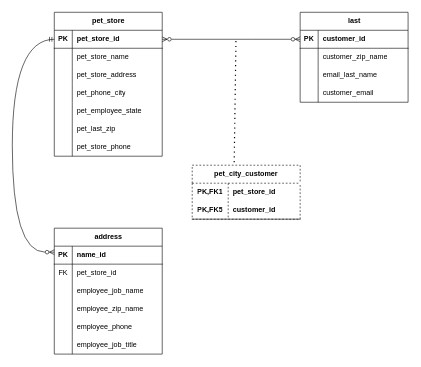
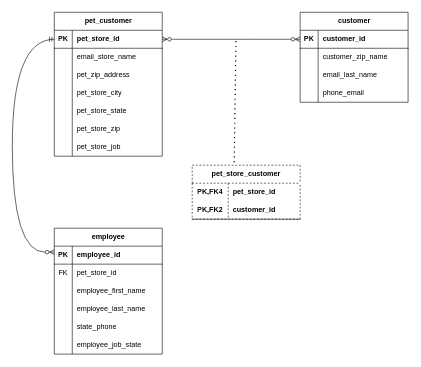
  <mxCell id="0" />
  <mxCell id="1" parent="0" />
- <mxCell id="2" value="pet_store" style="shape=table;startSize=30;container=1;collapsible=1;childLayout=tableLayout;fixedRows=1;rowLines=0;fontStyle=1;align=center;resizeLast=1;html=1;" parent="1" vertex="1"><mxGeometry x="90" y="20" width="180" height="240" as="geometry" /></mxCell>
+ <mxCell id="2" value="pet_customer" style="shape=table;startSize=30;container=1;collapsible=1;childLayout=tableLayout;fixedRows=1;rowLines=0;fontStyle=1;align=center;resizeLast=1;html=1;" parent="1" vertex="1"><mxGeometry x="90" y="20" width="180" height="240" as="geometry" /></mxCell>
  <mxCell id="3" value="" style="shape=tableRow;horizontal=0;startSize=0;swimlaneHead=0;swimlaneBody=0;fillColor=none;collapsible=0;dropTarget=0;points=[[0,0.5],[1,0.5]];portConstraint=eastwest;top=0;left=0;right=0;bottom=1;" parent="2" vertex="1"><mxGeometry y="30" width="180" height="30" as="geometry" /></mxCell>
  <mxCell id="4" value="PK" style="shape=partialRectangle;connectable=0;fillColor=none;top=0;left=0;bottom=0;right=0;fontStyle=1;overflow=hidden;whiteSpace=wrap;html=1;" parent="3" vertex="1"><mxGeometry width="30" height="30" as="geometry"><mxRectangle width="30" height="30" as="alternateBounds" /></mxGeometry></mxCell>
  <mxCell id="5" value="pet_store_id" style="shape=partialRectangle;connectable=0;fillColor=none;top=0;left=0;bottom=0;right=0;align=left;spacingLeft=6;fontStyle=1;overflow=hidden;whiteSpace=wrap;html=1;" parent="3" vertex="1"><mxGeometry x="30" width="150" height="30" as="geometry"><mxRectangle width="150" height="30" as="alternateBounds" /></mxGeometry></mxCell>
  <mxCell id="6" value="" style="shape=tableRow;horizontal=0;startSize=0;swimlaneHead=0;swimlaneBody=0;fillColor=none;collapsible=0;dropTarget=0;points=[[0,0.5],[1,0.5]];portConstraint=eastwest;top=0;left=0;right=0;bottom=0;" parent="2" vertex="1"><mxGeometry y="60" width="180" height="30" as="geometry" /></mxCell>
  <mxCell id="7" value="" style="shape=partialRectangle;connectable=0;fillColor=none;top=0;left=0;bottom=0;right=0;editable=1;overflow=hidden;whiteSpace=wrap;html=1;" parent="6" vertex="1"><mxGeometry width="30" height="30" as="geometry"><mxRectangle width="30" height="30" as="alternateBounds" /></mxGeometry></mxCell>
- <mxCell id="8" value="pet_store_name" style="shape=partialRectangle;connectable=0;fillColor=none;top=0;left=0;bottom=0;right=0;align=left;spacingLeft=6;overflow=hidden;whiteSpace=wrap;html=1;" parent="6" vertex="1"><mxGeometry x="30" width="150" height="30" as="geometry"><mxRectangle width="150" height="30" as="alternateBounds" /></mxGeometry></mxCell>
+ <mxCell id="8" value="email_store_name" style="shape=partialRectangle;connectable=0;fillColor=none;top=0;left=0;bottom=0;right=0;align=left;spacingLeft=6;overflow=hidden;whiteSpace=wrap;html=1;" parent="6" vertex="1"><mxGeometry x="30" width="150" height="30" as="geometry"><mxRectangle width="150" height="30" as="alternateBounds" /></mxGeometry></mxCell>
  <mxCell id="9" value="" style="shape=tableRow;horizontal=0;startSize=0;swimlaneHead=0;swimlaneBody=0;fillColor=none;collapsible=0;dropTarget=0;points=[[0,0.5],[1,0.5]];portConstraint=eastwest;top=0;left=0;right=0;bottom=0;" parent="2" vertex="1"><mxGeometry y="90" width="180" height="30" as="geometry" /></mxCell>
  <mxCell id="10" value="" style="shape=partialRectangle;connectable=0;fillColor=none;top=0;left=0;bottom=0;right=0;editable=1;overflow=hidden;whiteSpace=wrap;html=1;" parent="9" vertex="1"><mxGeometry width="30" height="30" as="geometry"><mxRectangle width="30" height="30" as="alternateBounds" /></mxGeometry></mxCell>
- <mxCell id="11" value="pet_store_address" style="shape=partialRectangle;connectable=0;fillColor=none;top=0;left=0;bottom=0;right=0;align=left;spacingLeft=6;overflow=hidden;whiteSpace=wrap;html=1;" parent="9" vertex="1"><mxGeometry x="30" width="150" height="30" as="geometry"><mxRectangle width="150" height="30" as="alternateBounds" /></mxGeometry></mxCell>
+ <mxCell id="11" value="pet_zip_address" style="shape=partialRectangle;connectable=0;fillColor=none;top=0;left=0;bottom=0;right=0;align=left;spacingLeft=6;overflow=hidden;whiteSpace=wrap;html=1;" parent="9" vertex="1"><mxGeometry x="30" width="150" height="30" as="geometry"><mxRectangle width="150" height="30" as="alternateBounds" /></mxGeometry></mxCell>
  <mxCell id="12" value="" style="shape=tableRow;horizontal=0;startSize=0;swimlaneHead=0;swimlaneBody=0;fillColor=none;collapsible=0;dropTarget=0;points=[[0,0.5],[1,0.5]];portConstraint=eastwest;top=0;left=0;right=0;bottom=0;" parent="2" vertex="1"><mxGeometry y="120" width="180" height="30" as="geometry" /></mxCell>
  <mxCell id="13" value="" style="shape=partialRectangle;connectable=0;fillColor=none;top=0;left=0;bottom=0;right=0;editable=1;overflow=hidden;whiteSpace=wrap;html=1;" parent="12" vertex="1"><mxGeometry width="30" height="30" as="geometry"><mxRectangle width="30" height="30" as="alternateBounds" /></mxGeometry></mxCell>
- <mxCell id="14" value="pet_phone_city" style="shape=partialRectangle;connectable=0;fillColor=none;top=0;left=0;bottom=0;right=0;align=left;spacingLeft=6;overflow=hidden;whiteSpace=wrap;html=1;" parent="12" vertex="1"><mxGeometry x="30" width="150" height="30" as="geometry"><mxRectangle width="150" height="30" as="alternateBounds" /></mxGeometry></mxCell>
+ <mxCell id="14" value="pet_store_city" style="shape=partialRectangle;connectable=0;fillColor=none;top=0;left=0;bottom=0;right=0;align=left;spacingLeft=6;overflow=hidden;whiteSpace=wrap;html=1;" parent="12" vertex="1"><mxGeometry x="30" width="150" height="30" as="geometry"><mxRectangle width="150" height="30" as="alternateBounds" /></mxGeometry></mxCell>
  <mxCell id="15" style="shape=tableRow;horizontal=0;startSize=0;swimlaneHead=0;swimlaneBody=0;fillColor=none;collapsible=0;dropTarget=0;points=[[0,0.5],[1,0.5]];portConstraint=eastwest;top=0;left=0;right=0;bottom=0;" parent="2" vertex="1"><mxGeometry y="150" width="180" height="30" as="geometry" /></mxCell>
  <mxCell id="16" style="shape=partialRectangle;connectable=0;fillColor=none;top=0;left=0;bottom=0;right=0;editable=1;overflow=hidden;whiteSpace=wrap;html=1;" parent="15" vertex="1"><mxGeometry width="30" height="30" as="geometry"><mxRectangle width="30" height="30" as="alternateBounds" /></mxGeometry></mxCell>
- <mxCell id="17" value="pet_employee_state" style="shape=partialRectangle;connectable=0;fillColor=none;top=0;left=0;bottom=0;right=0;align=left;spacingLeft=6;overflow=hidden;whiteSpace=wrap;html=1;" parent="15" vertex="1"><mxGeometry x="30" width="150" height="30" as="geometry"><mxRectangle width="150" height="30" as="alternateBounds" /></mxGeometry></mxCell>
+ <mxCell id="17" value="pet_store_state" style="shape=partialRectangle;connectable=0;fillColor=none;top=0;left=0;bottom=0;right=0;align=left;spacingLeft=6;overflow=hidden;whiteSpace=wrap;html=1;" parent="15" vertex="1"><mxGeometry x="30" width="150" height="30" as="geometry"><mxRectangle width="150" height="30" as="alternateBounds" /></mxGeometry></mxCell>
  <mxCell id="18" style="shape=tableRow;horizontal=0;startSize=0;swimlaneHead=0;swimlaneBody=0;fillColor=none;collapsible=0;dropTarget=0;points=[[0,0.5],[1,0.5]];portConstraint=eastwest;top=0;left=0;right=0;bottom=0;" parent="2" vertex="1"><mxGeometry y="180" width="180" height="30" as="geometry" /></mxCell>
  <mxCell id="19" style="shape=partialRectangle;connectable=0;fillColor=none;top=0;left=0;bottom=0;right=0;editable=1;overflow=hidden;whiteSpace=wrap;html=1;" parent="18" vertex="1"><mxGeometry width="30" height="30" as="geometry"><mxRectangle width="30" height="30" as="alternateBounds" /></mxGeometry></mxCell>
- <mxCell id="20" value="pet_last_zip" style="shape=partialRectangle;connectable=0;fillColor=none;top=0;left=0;bottom=0;right=0;align=left;spacingLeft=6;overflow=hidden;whiteSpace=wrap;html=1;" parent="18" vertex="1"><mxGeometry x="30" width="150" height="30" as="geometry"><mxRectangle width="150" height="30" as="alternateBounds" /></mxGeometry></mxCell>
+ <mxCell id="20" value="pet_store_zip" style="shape=partialRectangle;connectable=0;fillColor=none;top=0;left=0;bottom=0;right=0;align=left;spacingLeft=6;overflow=hidden;whiteSpace=wrap;html=1;" parent="18" vertex="1"><mxGeometry x="30" width="150" height="30" as="geometry"><mxRectangle width="150" height="30" as="alternateBounds" /></mxGeometry></mxCell>
  <mxCell id="21" style="shape=tableRow;horizontal=0;startSize=0;swimlaneHead=0;swimlaneBody=0;fillColor=none;collapsible=0;dropTarget=0;points=[[0,0.5],[1,0.5]];portConstraint=eastwest;top=0;left=0;right=0;bottom=0;" parent="2" vertex="1"><mxGeometry y="210" width="180" height="30" as="geometry" /></mxCell>
  <mxCell id="22" style="shape=partialRectangle;connectable=0;fillColor=none;top=0;left=0;bottom=0;right=0;editable=1;overflow=hidden;whiteSpace=wrap;html=1;" parent="21" vertex="1"><mxGeometry width="30" height="30" as="geometry"><mxRectangle width="30" height="30" as="alternateBounds" /></mxGeometry></mxCell>
- <mxCell id="23" value="pet_store_phone" style="shape=partialRectangle;connectable=0;fillColor=none;top=0;left=0;bottom=0;right=0;align=left;spacingLeft=6;overflow=hidden;whiteSpace=wrap;html=1;" parent="21" vertex="1"><mxGeometry x="30" width="150" height="30" as="geometry"><mxRectangle width="150" height="30" as="alternateBounds" /></mxGeometry></mxCell>
- <mxCell id="24" value="address" style="shape=table;startSize=30;container=1;collapsible=1;childLayout=tableLayout;fixedRows=1;rowLines=0;fontStyle=1;align=center;resizeLast=1;html=1;" parent="1" vertex="1"><mxGeometry x="90" y="380" width="180" height="210" as="geometry" /></mxCell>
+ <mxCell id="23" value="pet_store_job" style="shape=partialRectangle;connectable=0;fillColor=none;top=0;left=0;bottom=0;right=0;align=left;spacingLeft=6;overflow=hidden;whiteSpace=wrap;html=1;" parent="21" vertex="1"><mxGeometry x="30" width="150" height="30" as="geometry"><mxRectangle width="150" height="30" as="alternateBounds" /></mxGeometry></mxCell>
+ <mxCell id="24" value="employee" style="shape=table;startSize=30;container=1;collapsible=1;childLayout=tableLayout;fixedRows=1;rowLines=0;fontStyle=1;align=center;resizeLast=1;html=1;" parent="1" vertex="1"><mxGeometry x="90" y="380" width="180" height="210" as="geometry" /></mxCell>
  <mxCell id="25" value="" style="shape=tableRow;horizontal=0;startSize=0;swimlaneHead=0;swimlaneBody=0;fillColor=none;collapsible=0;dropTarget=0;points=[[0,0.5],[1,0.5]];portConstraint=eastwest;top=0;left=0;right=0;bottom=1;" parent="24" vertex="1"><mxGeometry y="30" width="180" height="30" as="geometry" /></mxCell>
  <mxCell id="26" value="PK" style="shape=partialRectangle;connectable=0;fillColor=none;top=0;left=0;bottom=0;right=0;fontStyle=1;overflow=hidden;whiteSpace=wrap;html=1;" parent="25" vertex="1"><mxGeometry width="30" height="30" as="geometry"><mxRectangle width="30" height="30" as="alternateBounds" /></mxGeometry></mxCell>
- <mxCell id="27" value="name_id" style="shape=partialRectangle;connectable=0;fillColor=none;top=0;left=0;bottom=0;right=0;align=left;spacingLeft=6;fontStyle=1;overflow=hidden;whiteSpace=wrap;html=1;" parent="25" vertex="1"><mxGeometry x="30" width="150" height="30" as="geometry"><mxRectangle width="150" height="30" as="alternateBounds" /></mxGeometry></mxCell>
+ <mxCell id="27" value="employee_id" style="shape=partialRectangle;connectable=0;fillColor=none;top=0;left=0;bottom=0;right=0;align=left;spacingLeft=6;fontStyle=1;overflow=hidden;whiteSpace=wrap;html=1;" parent="25" vertex="1"><mxGeometry x="30" width="150" height="30" as="geometry"><mxRectangle width="150" height="30" as="alternateBounds" /></mxGeometry></mxCell>
  <mxCell id="28" value="" style="shape=tableRow;horizontal=0;startSize=0;swimlaneHead=0;swimlaneBody=0;fillColor=none;collapsible=0;dropTarget=0;points=[[0,0.5],[1,0.5]];portConstraint=eastwest;top=0;left=0;right=0;bottom=0;" parent="24" vertex="1"><mxGeometry y="60" width="180" height="30" as="geometry" /></mxCell>
  <mxCell id="29" value="FK" style="shape=partialRectangle;connectable=0;fillColor=none;top=0;left=0;bottom=0;right=0;editable=1;overflow=hidden;whiteSpace=wrap;html=1;" parent="28" vertex="1"><mxGeometry width="30" height="30" as="geometry"><mxRectangle width="30" height="30" as="alternateBounds" /></mxGeometry></mxCell>
  <mxCell id="30" value="pet_store_id" style="shape=partialRectangle;connectable=0;fillColor=none;top=0;left=0;bottom=0;right=0;align=left;spacingLeft=6;overflow=hidden;whiteSpace=wrap;html=1;" parent="28" vertex="1"><mxGeometry x="30" width="150" height="30" as="geometry"><mxRectangle width="150" height="30" as="alternateBounds" /></mxGeometry></mxCell>
  <mxCell id="31" value="" style="shape=tableRow;horizontal=0;startSize=0;swimlaneHead=0;swimlaneBody=0;fillColor=none;collapsible=0;dropTarget=0;points=[[0,0.5],[1,0.5]];portConstraint=eastwest;top=0;left=0;right=0;bottom=0;" parent="24" vertex="1"><mxGeometry y="90" width="180" height="30" as="geometry" /></mxCell>
  <mxCell id="32" value="" style="shape=partialRectangle;connectable=0;fillColor=none;top=0;left=0;bottom=0;right=0;editable=1;overflow=hidden;whiteSpace=wrap;html=1;" parent="31" vertex="1"><mxGeometry width="30" height="30" as="geometry"><mxRectangle width="30" height="30" as="alternateBounds" /></mxGeometry></mxCell>
- <mxCell id="33" value="employee_job_name" style="shape=partialRectangle;connectable=0;fillColor=none;top=0;left=0;bottom=0;right=0;align=left;spacingLeft=6;overflow=hidden;whiteSpace=wrap;html=1;" parent="31" vertex="1"><mxGeometry x="30" width="150" height="30" as="geometry"><mxRectangle width="150" height="30" as="alternateBounds" /></mxGeometry></mxCell>
+ <mxCell id="33" value="employee_first_name" style="shape=partialRectangle;connectable=0;fillColor=none;top=0;left=0;bottom=0;right=0;align=left;spacingLeft=6;overflow=hidden;whiteSpace=wrap;html=1;" parent="31" vertex="1"><mxGeometry x="30" width="150" height="30" as="geometry"><mxRectangle width="150" height="30" as="alternateBounds" /></mxGeometry></mxCell>
  <mxCell id="34" value="" style="shape=tableRow;horizontal=0;startSize=0;swimlaneHead=0;swimlaneBody=0;fillColor=none;collapsible=0;dropTarget=0;points=[[0,0.5],[1,0.5]];portConstraint=eastwest;top=0;left=0;right=0;bottom=0;" parent="24" vertex="1"><mxGeometry y="120" width="180" height="30" as="geometry" /></mxCell>
  <mxCell id="35" value="" style="shape=partialRectangle;connectable=0;fillColor=none;top=0;left=0;bottom=0;right=0;editable=1;overflow=hidden;whiteSpace=wrap;html=1;" parent="34" vertex="1"><mxGeometry width="30" height="30" as="geometry"><mxRectangle width="30" height="30" as="alternateBounds" /></mxGeometry></mxCell>
- <mxCell id="36" value="employee_zip_name" style="shape=partialRectangle;connectable=0;fillColor=none;top=0;left=0;bottom=0;right=0;align=left;spacingLeft=6;overflow=hidden;whiteSpace=wrap;html=1;" parent="34" vertex="1"><mxGeometry x="30" width="150" height="30" as="geometry"><mxRectangle width="150" height="30" as="alternateBounds" /></mxGeometry></mxCell>
+ <mxCell id="36" value="employee_last_name" style="shape=partialRectangle;connectable=0;fillColor=none;top=0;left=0;bottom=0;right=0;align=left;spacingLeft=6;overflow=hidden;whiteSpace=wrap;html=1;" parent="34" vertex="1"><mxGeometry x="30" width="150" height="30" as="geometry"><mxRectangle width="150" height="30" as="alternateBounds" /></mxGeometry></mxCell>
  <mxCell id="37" style="shape=tableRow;horizontal=0;startSize=0;swimlaneHead=0;swimlaneBody=0;fillColor=none;collapsible=0;dropTarget=0;points=[[0,0.5],[1,0.5]];portConstraint=eastwest;top=0;left=0;right=0;bottom=0;" parent="24" vertex="1"><mxGeometry y="150" width="180" height="30" as="geometry" /></mxCell>
  <mxCell id="38" style="shape=partialRectangle;connectable=0;fillColor=none;top=0;left=0;bottom=0;right=0;editable=1;overflow=hidden;whiteSpace=wrap;html=1;" parent="37" vertex="1"><mxGeometry width="30" height="30" as="geometry"><mxRectangle width="30" height="30" as="alternateBounds" /></mxGeometry></mxCell>
- <mxCell id="39" value="employee_phone" style="shape=partialRectangle;connectable=0;fillColor=none;top=0;left=0;bottom=0;right=0;align=left;spacingLeft=6;overflow=hidden;whiteSpace=wrap;html=1;" parent="37" vertex="1"><mxGeometry x="30" width="150" height="30" as="geometry"><mxRectangle width="150" height="30" as="alternateBounds" /></mxGeometry></mxCell>
+ <mxCell id="39" value="state_phone" style="shape=partialRectangle;connectable=0;fillColor=none;top=0;left=0;bottom=0;right=0;align=left;spacingLeft=6;overflow=hidden;whiteSpace=wrap;html=1;" parent="37" vertex="1"><mxGeometry x="30" width="150" height="30" as="geometry"><mxRectangle width="150" height="30" as="alternateBounds" /></mxGeometry></mxCell>
  <mxCell id="40" style="shape=tableRow;horizontal=0;startSize=0;swimlaneHead=0;swimlaneBody=0;fillColor=none;collapsible=0;dropTarget=0;points=[[0,0.5],[1,0.5]];portConstraint=eastwest;top=0;left=0;right=0;bottom=0;" parent="24" vertex="1"><mxGeometry y="180" width="180" height="30" as="geometry" /></mxCell>
  <mxCell id="41" style="shape=partialRectangle;connectable=0;fillColor=none;top=0;left=0;bottom=0;right=0;editable=1;overflow=hidden;whiteSpace=wrap;html=1;" parent="40" vertex="1"><mxGeometry width="30" height="30" as="geometry"><mxRectangle width="30" height="30" as="alternateBounds" /></mxGeometry></mxCell>
- <mxCell id="42" value="employee_job_title" style="shape=partialRectangle;connectable=0;fillColor=none;top=0;left=0;bottom=0;right=0;align=left;spacingLeft=6;overflow=hidden;whiteSpace=wrap;html=1;" parent="40" vertex="1"><mxGeometry x="30" width="150" height="30" as="geometry"><mxRectangle width="150" height="30" as="alternateBounds" /></mxGeometry></mxCell>
- <mxCell id="43" value="last" style="shape=table;startSize=30;container=1;collapsible=1;childLayout=tableLayout;fixedRows=1;rowLines=0;fontStyle=1;align=center;resizeLast=1;html=1;" parent="1" vertex="1"><mxGeometry x="500" y="20" width="180" height="150" as="geometry" /></mxCell>
+ <mxCell id="42" value="employee_job_state" style="shape=partialRectangle;connectable=0;fillColor=none;top=0;left=0;bottom=0;right=0;align=left;spacingLeft=6;overflow=hidden;whiteSpace=wrap;html=1;" parent="40" vertex="1"><mxGeometry x="30" width="150" height="30" as="geometry"><mxRectangle width="150" height="30" as="alternateBounds" /></mxGeometry></mxCell>
+ <mxCell id="43" value="customer" style="shape=table;startSize=30;container=1;collapsible=1;childLayout=tableLayout;fixedRows=1;rowLines=0;fontStyle=1;align=center;resizeLast=1;html=1;" parent="1" vertex="1"><mxGeometry x="500" y="20" width="180" height="150" as="geometry" /></mxCell>
  <mxCell id="44" value="" style="shape=tableRow;horizontal=0;startSize=0;swimlaneHead=0;swimlaneBody=0;fillColor=none;collapsible=0;dropTarget=0;points=[[0,0.5],[1,0.5]];portConstraint=eastwest;top=0;left=0;right=0;bottom=1;" parent="43" vertex="1"><mxGeometry y="30" width="180" height="30" as="geometry" /></mxCell>
  <mxCell id="45" value="PK" style="shape=partialRectangle;connectable=0;fillColor=none;top=0;left=0;bottom=0;right=0;fontStyle=1;overflow=hidden;whiteSpace=wrap;html=1;" parent="44" vertex="1"><mxGeometry width="30" height="30" as="geometry"><mxRectangle width="30" height="30" as="alternateBounds" /></mxGeometry></mxCell>
  <mxCell id="46" value="customer_id" style="shape=partialRectangle;connectable=0;fillColor=none;top=0;left=0;bottom=0;right=0;align=left;spacingLeft=6;fontStyle=1;overflow=hidden;whiteSpace=wrap;html=1;" parent="44" vertex="1"><mxGeometry x="30" width="150" height="30" as="geometry"><mxRectangle width="150" height="30" as="alternateBounds" /></mxGeometry></mxCell>
  <mxCell id="47" value="" style="shape=tableRow;horizontal=0;startSize=0;swimlaneHead=0;swimlaneBody=0;fillColor=none;collapsible=0;dropTarget=0;points=[[0,0.5],[1,0.5]];portConstraint=eastwest;top=0;left=0;right=0;bottom=0;" parent="43" vertex="1"><mxGeometry y="60" width="180" height="30" as="geometry" /></mxCell>
  <mxCell id="48" value="" style="shape=partialRectangle;connectable=0;fillColor=none;top=0;left=0;bottom=0;right=0;editable=1;overflow=hidden;whiteSpace=wrap;html=1;" parent="47" vertex="1"><mxGeometry width="30" height="30" as="geometry"><mxRectangle width="30" height="30" as="alternateBounds" /></mxGeometry></mxCell>
  <mxCell id="49" value="customer_zip_name" style="shape=partialRectangle;connectable=0;fillColor=none;top=0;left=0;bottom=0;right=0;align=left;spacingLeft=6;overflow=hidden;whiteSpace=wrap;html=1;" parent="47" vertex="1"><mxGeometry x="30" width="150" height="30" as="geometry"><mxRectangle width="150" height="30" as="alternateBounds" /></mxGeometry></mxCell>
  <mxCell id="50" value="" style="shape=tableRow;horizontal=0;startSize=0;swimlaneHead=0;swimlaneBody=0;fillColor=none;collapsible=0;dropTarget=0;points=[[0,0.5],[1,0.5]];portConstraint=eastwest;top=0;left=0;right=0;bottom=0;" parent="43" vertex="1"><mxGeometry y="90" width="180" height="30" as="geometry" /></mxCell>
  <mxCell id="51" value="" style="shape=partialRectangle;connectable=0;fillColor=none;top=0;left=0;bottom=0;right=0;editable=1;overflow=hidden;whiteSpace=wrap;html=1;" parent="50" vertex="1"><mxGeometry width="30" height="30" as="geometry"><mxRectangle width="30" height="30" as="alternateBounds" /></mxGeometry></mxCell>
  <mxCell id="52" value="email_last_name" style="shape=partialRectangle;connectable=0;fillColor=none;top=0;left=0;bottom=0;right=0;align=left;spacingLeft=6;overflow=hidden;whiteSpace=wrap;html=1;" parent="50" vertex="1"><mxGeometry x="30" width="150" height="30" as="geometry"><mxRectangle width="150" height="30" as="alternateBounds" /></mxGeometry></mxCell>
  <mxCell id="53" value="" style="shape=tableRow;horizontal=0;startSize=0;swimlaneHead=0;swimlaneBody=0;fillColor=none;collapsible=0;dropTarget=0;points=[[0,0.5],[1,0.5]];portConstraint=eastwest;top=0;left=0;right=0;bottom=0;" parent="43" vertex="1"><mxGeometry y="120" width="180" height="30" as="geometry" /></mxCell>
  <mxCell id="54" value="" style="shape=partialRectangle;connectable=0;fillColor=none;top=0;left=0;bottom=0;right=0;editable=1;overflow=hidden;whiteSpace=wrap;html=1;" parent="53" vertex="1"><mxGeometry width="30" height="30" as="geometry"><mxRectangle width="30" height="30" as="alternateBounds" /></mxGeometry></mxCell>
- <mxCell id="55" value="customer_email" style="shape=partialRectangle;connectable=0;fillColor=none;top=0;left=0;bottom=0;right=0;align=left;spacingLeft=6;overflow=hidden;whiteSpace=wrap;html=1;" parent="53" vertex="1"><mxGeometry x="30" width="150" height="30" as="geometry"><mxRectangle width="150" height="30" as="alternateBounds" /></mxGeometry></mxCell>
+ <mxCell id="55" value="phone_email" style="shape=partialRectangle;connectable=0;fillColor=none;top=0;left=0;bottom=0;right=0;align=left;spacingLeft=6;overflow=hidden;whiteSpace=wrap;html=1;" parent="53" vertex="1"><mxGeometry x="30" width="150" height="30" as="geometry"><mxRectangle width="150" height="30" as="alternateBounds" /></mxGeometry></mxCell>
  <mxCell id="56" value="" style="fontSize=12;html=1;endArrow=ERzeroToMany;rounded=0;endFill=0;strokeColor=default;flowAnimation=0;startArrow=ERzeroToMany;startFill=0;exitX=1;exitY=0.5;exitDx=0;exitDy=0;" parent="1" source="3" edge="1"><mxGeometry width="100" height="100" relative="1" as="geometry"><mxPoint x="280" y="175" as="sourcePoint" /><mxPoint x="500" y="65" as="targetPoint" /><Array as="points"><mxPoint x="420" y="65" /></Array></mxGeometry></mxCell>
  <mxCell id="57" value="" style="fontSize=12;html=1;endArrow=ERzeroToMany;endFill=0;rounded=0;edgeStyle=orthogonalEdgeStyle;curved=1;startArrow=ERmandOne;startFill=0;exitX=0;exitY=0.5;exitDx=0;exitDy=0;" parent="1" source="3" edge="1"><mxGeometry width="100" height="100" relative="1" as="geometry"><mxPoint x="100" y="-90" as="sourcePoint" /><mxPoint x="90" y="420" as="targetPoint" /><Array as="points"><mxPoint x="20" y="65" /><mxPoint x="20" y="420" /></Array></mxGeometry></mxCell>
- <mxCell id="58" value="pet_city_customer" style="shape=table;startSize=30;container=1;collapsible=1;childLayout=tableLayout;fixedRows=1;rowLines=0;fontStyle=1;align=center;resizeLast=1;html=1;whiteSpace=wrap;dashed=1;" parent="1" vertex="1"><mxGeometry x="320" y="275" width="180" height="90" as="geometry" /></mxCell>
+ <mxCell id="58" value="pet_store_customer" style="shape=table;startSize=30;container=1;collapsible=1;childLayout=tableLayout;fixedRows=1;rowLines=0;fontStyle=1;align=center;resizeLast=1;html=1;whiteSpace=wrap;dashed=1;" parent="1" vertex="1"><mxGeometry x="320" y="275" width="180" height="90" as="geometry" /></mxCell>
  <mxCell id="59" value="" style="shape=tableRow;horizontal=0;startSize=0;swimlaneHead=0;swimlaneBody=0;fillColor=none;collapsible=0;dropTarget=0;points=[[0,0.5],[1,0.5]];portConstraint=eastwest;top=0;left=0;right=0;bottom=0;html=1;" parent="58" vertex="1"><mxGeometry y="30" width="180" height="30" as="geometry" /></mxCell>
- <mxCell id="60" value="PK,FK1" style="shape=partialRectangle;connectable=0;fillColor=none;top=0;left=0;bottom=0;right=0;fontStyle=1;overflow=hidden;html=1;whiteSpace=wrap;" parent="59" vertex="1"><mxGeometry width="60" height="30" as="geometry"><mxRectangle width="60" height="30" as="alternateBounds" /></mxGeometry></mxCell>
+ <mxCell id="60" value="PK,FK4" style="shape=partialRectangle;connectable=0;fillColor=none;top=0;left=0;bottom=0;right=0;fontStyle=1;overflow=hidden;html=1;whiteSpace=wrap;" parent="59" vertex="1"><mxGeometry width="60" height="30" as="geometry"><mxRectangle width="60" height="30" as="alternateBounds" /></mxGeometry></mxCell>
  <mxCell id="61" value="pet_store_id" style="shape=partialRectangle;connectable=0;fillColor=none;top=0;left=0;bottom=0;right=0;align=left;spacingLeft=6;fontStyle=1;overflow=hidden;html=1;whiteSpace=wrap;" parent="59" vertex="1"><mxGeometry x="60" width="120" height="30" as="geometry"><mxRectangle width="120" height="30" as="alternateBounds" /></mxGeometry></mxCell>
  <mxCell id="62" value="" style="shape=tableRow;horizontal=0;startSize=0;swimlaneHead=0;swimlaneBody=0;fillColor=none;collapsible=0;dropTarget=0;points=[[0,0.5],[1,0.5]];portConstraint=eastwest;top=0;left=0;right=0;bottom=1;html=1;" parent="58" vertex="1"><mxGeometry y="60" width="180" height="30" as="geometry" /></mxCell>
- <mxCell id="63" value="PK,FK5" style="shape=partialRectangle;connectable=0;fillColor=none;top=0;left=0;bottom=0;right=0;fontStyle=1;overflow=hidden;html=1;whiteSpace=wrap;" parent="62" vertex="1"><mxGeometry width="60" height="30" as="geometry"><mxRectangle width="60" height="30" as="alternateBounds" /></mxGeometry></mxCell>
+ <mxCell id="63" value="PK,FK2" style="shape=partialRectangle;connectable=0;fillColor=none;top=0;left=0;bottom=0;right=0;fontStyle=1;overflow=hidden;html=1;whiteSpace=wrap;" parent="62" vertex="1"><mxGeometry width="60" height="30" as="geometry"><mxRectangle width="60" height="30" as="alternateBounds" /></mxGeometry></mxCell>
  <mxCell id="64" value="customer_id" style="shape=partialRectangle;connectable=0;fillColor=none;top=0;left=0;bottom=0;right=0;align=left;spacingLeft=6;fontStyle=1;overflow=hidden;html=1;whiteSpace=wrap;" parent="62" vertex="1"><mxGeometry x="60" width="120" height="30" as="geometry"><mxRectangle width="120" height="30" as="alternateBounds" /></mxGeometry></mxCell>
  <mxCell id="65" value="" style="endArrow=none;dashed=1;html=1;dashPattern=1 3;strokeWidth=2;rounded=0;" parent="1" edge="1"><mxGeometry width="50" height="50" relative="1" as="geometry"><mxPoint x="390" y="270" as="sourcePoint" /><mxPoint x="393" y="65" as="targetPoint" /></mxGeometry></mxCell>
